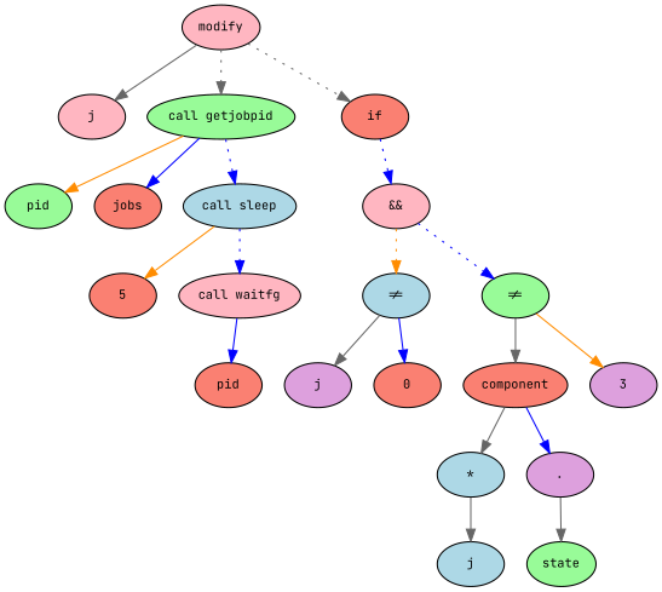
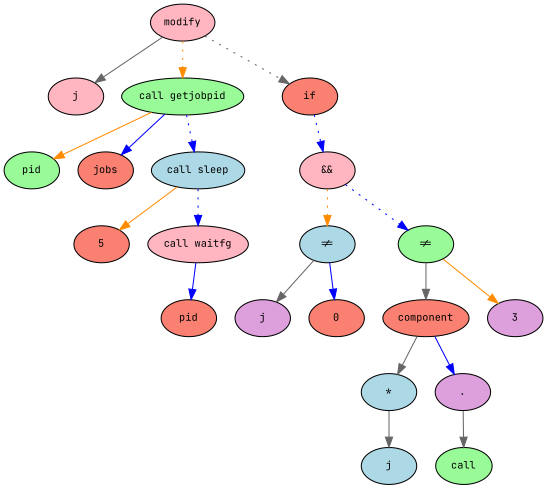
  digraph {
    fontname="JetBrains Mono"
    fontsize=10
    node [fillcolor=salmon fontname="JetBrains Mono" fontsize=10 shape=ellipse style=filled]
    edge [color=gray40 fontname="JetBrains Mono" fontsize=10]
    n1 [fillcolor=lightpink label=modify]
    n2 [fillcolor=lightpink label=j]
    n3 [fillcolor=palegreen label="call getjobpid"]
    n4 [label=if]
    n5 [fillcolor=palegreen label=pid]
    n6 [label=jobs]
    n7 [fillcolor=lightblue label="call sleep"]
    n8 [fillcolor=lightpink label="&&"]
    n9 [fillcolor=lightblue label="!="]
    n10 [fillcolor=palegreen label="!="]
    n11 [label=5]
    n12 [fillcolor=lightpink label="call waitfg"]
    n13 [fillcolor=plum label=j]
    n14 [label=0]
    n15 [label=component]
    n16 [fillcolor=plum label=3]
    n17 [fillcolor=lightblue label="*"]
    n18 [fillcolor=plum label="."]
    n19 [fillcolor=lightblue label=j]
-   n20 [fillcolor=palegreen label=state]
+   n20 [fillcolor=palegreen label=call]
    n21 [label=pid]
    n1 -> n2
-   n1 -> n3 [style=dotted]
+   n1 -> n3 [color=darkorange style=dotted]
    n1 -> n4 [style=dotted]
    n3 -> n5 [color=darkorange]
    n3 -> n6 [color=blue]
    n3 -> n7 [color=blue style=dotted]
    n4 -> n8 [color=blue style=dotted]
    n7 -> n11 [color=darkorange]
    n7 -> n12 [color=blue style=dotted]
    n8 -> n9 [color=darkorange style=dotted]
    n8 -> n10 [color=blue style=dotted]
    n9 -> n13
    n9 -> n14 [color=blue]
    n10 -> n15
    n10 -> n16 [color=darkorange]
    n12 -> n21 [color=blue]
    n15 -> n17
    n15 -> n18 [color=blue]
    n17 -> n19
    n18 -> n20
  }
